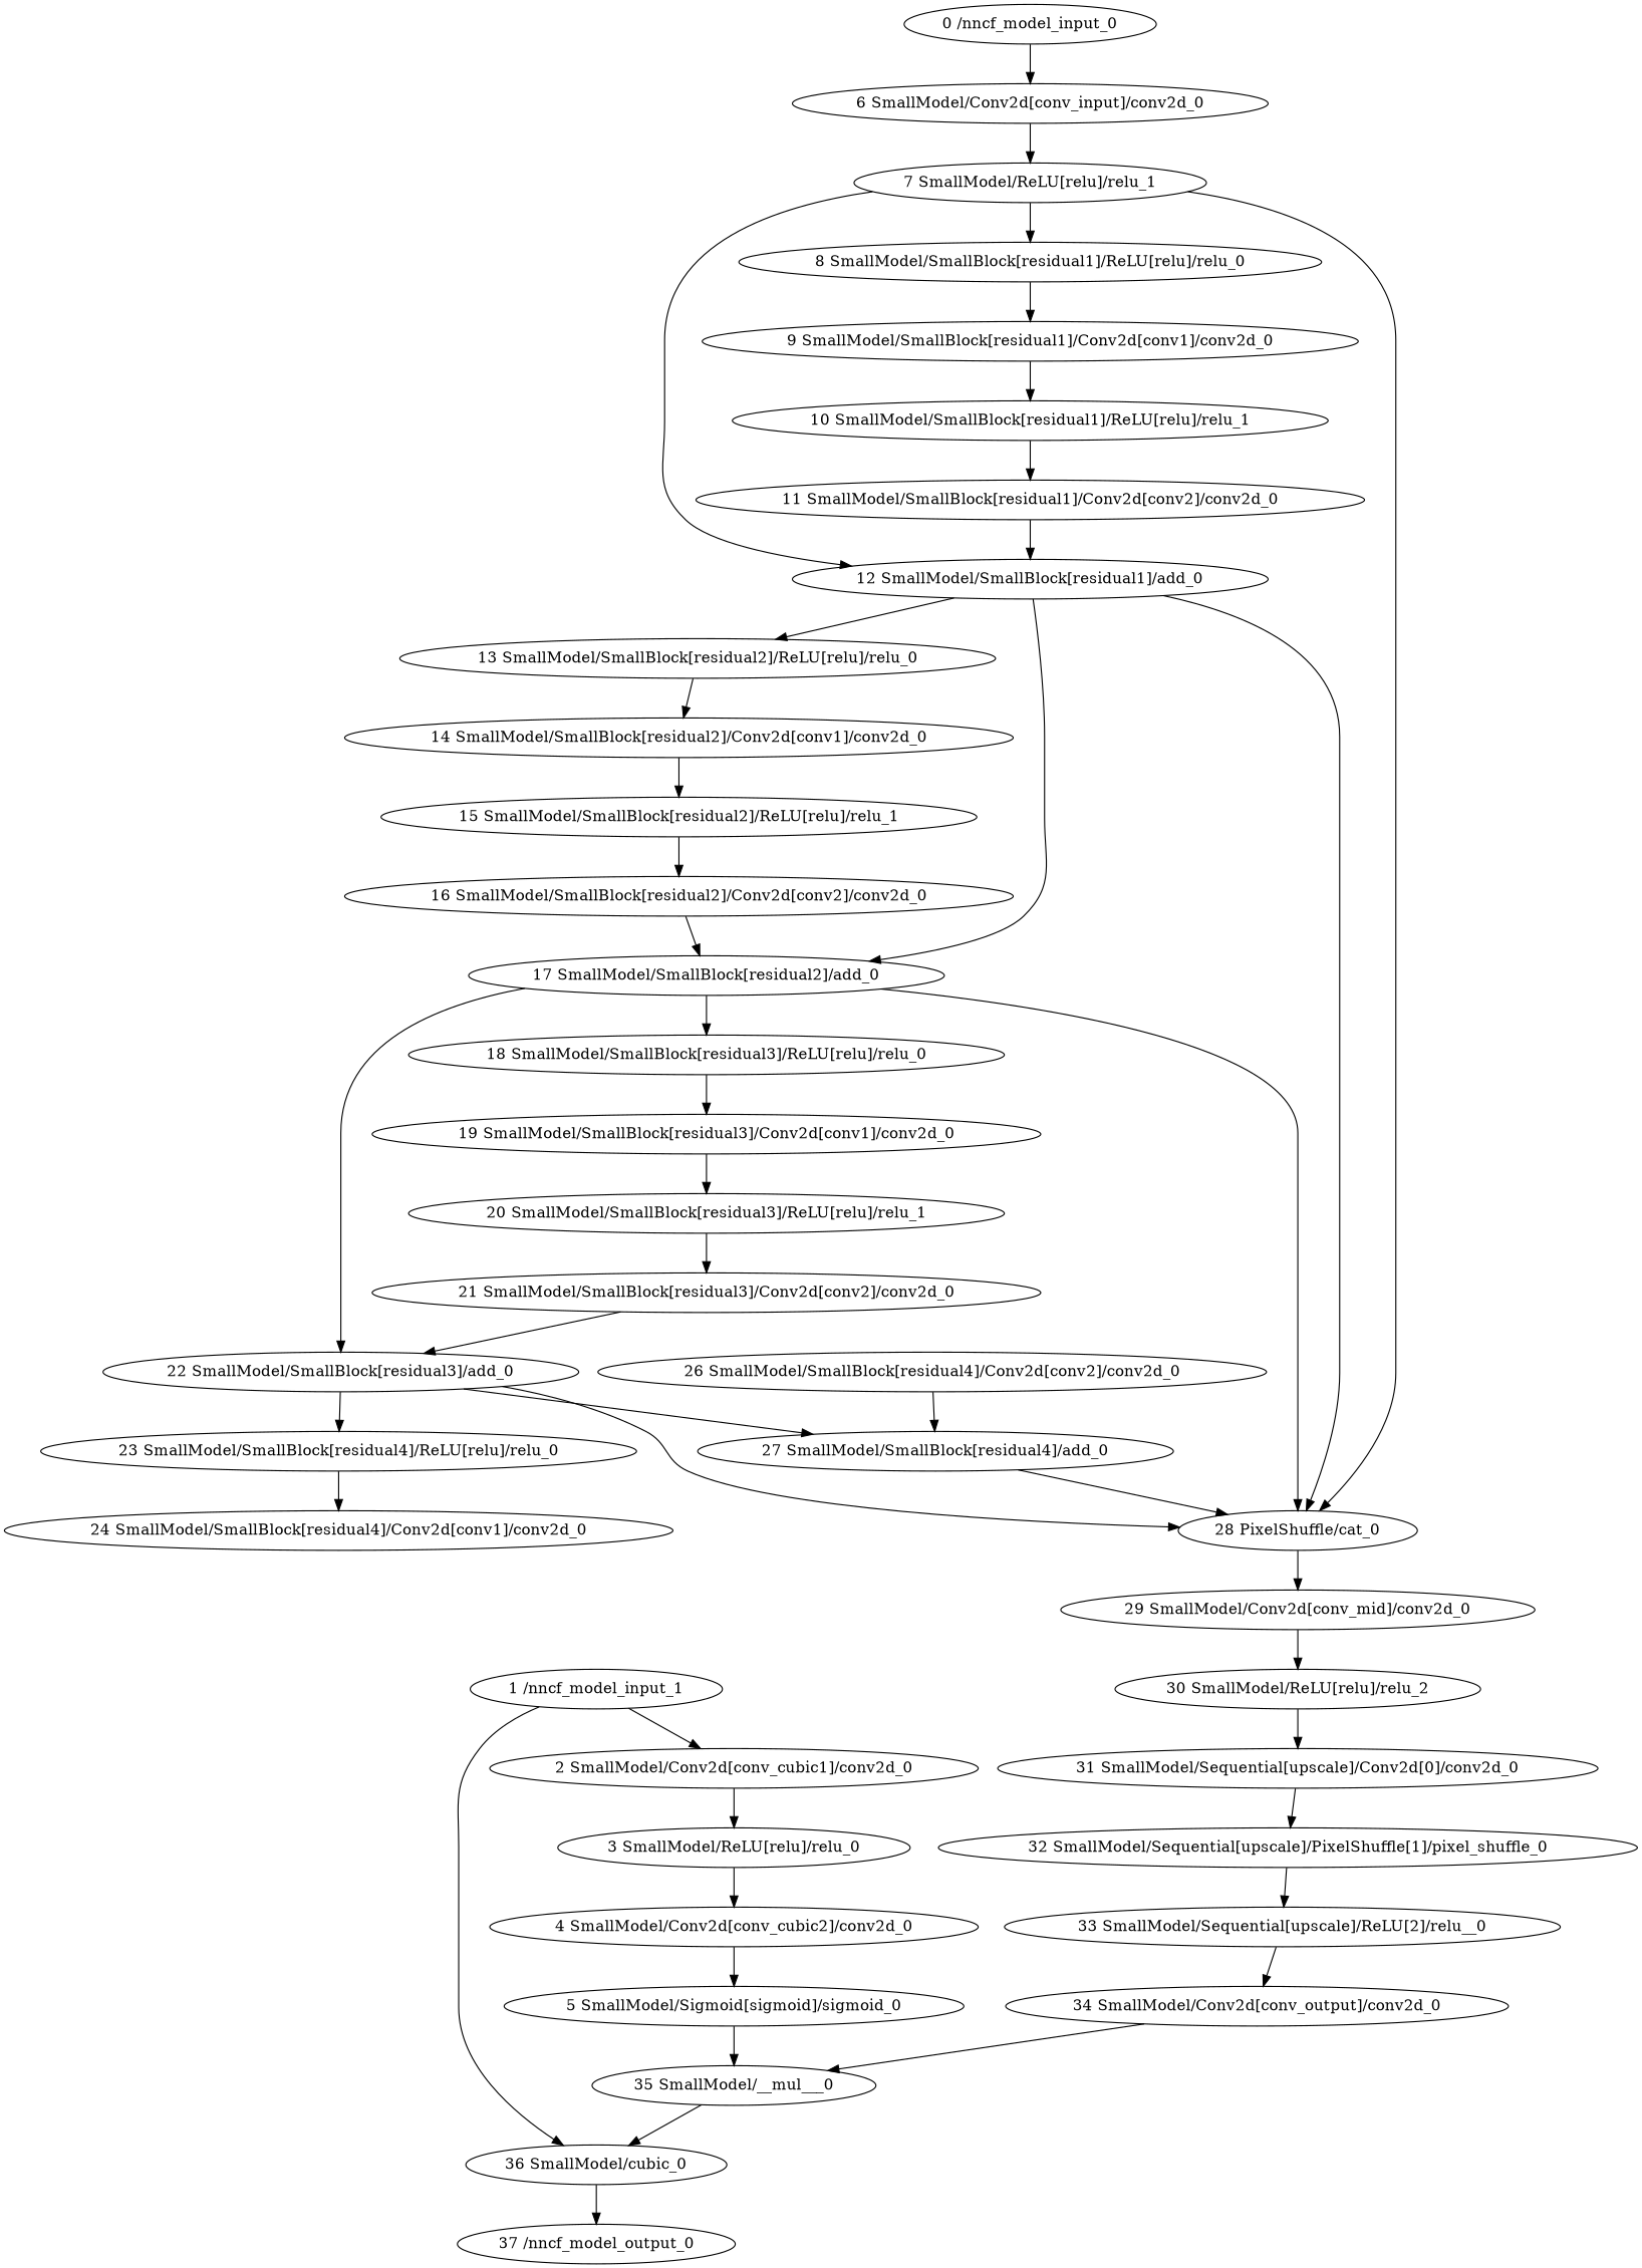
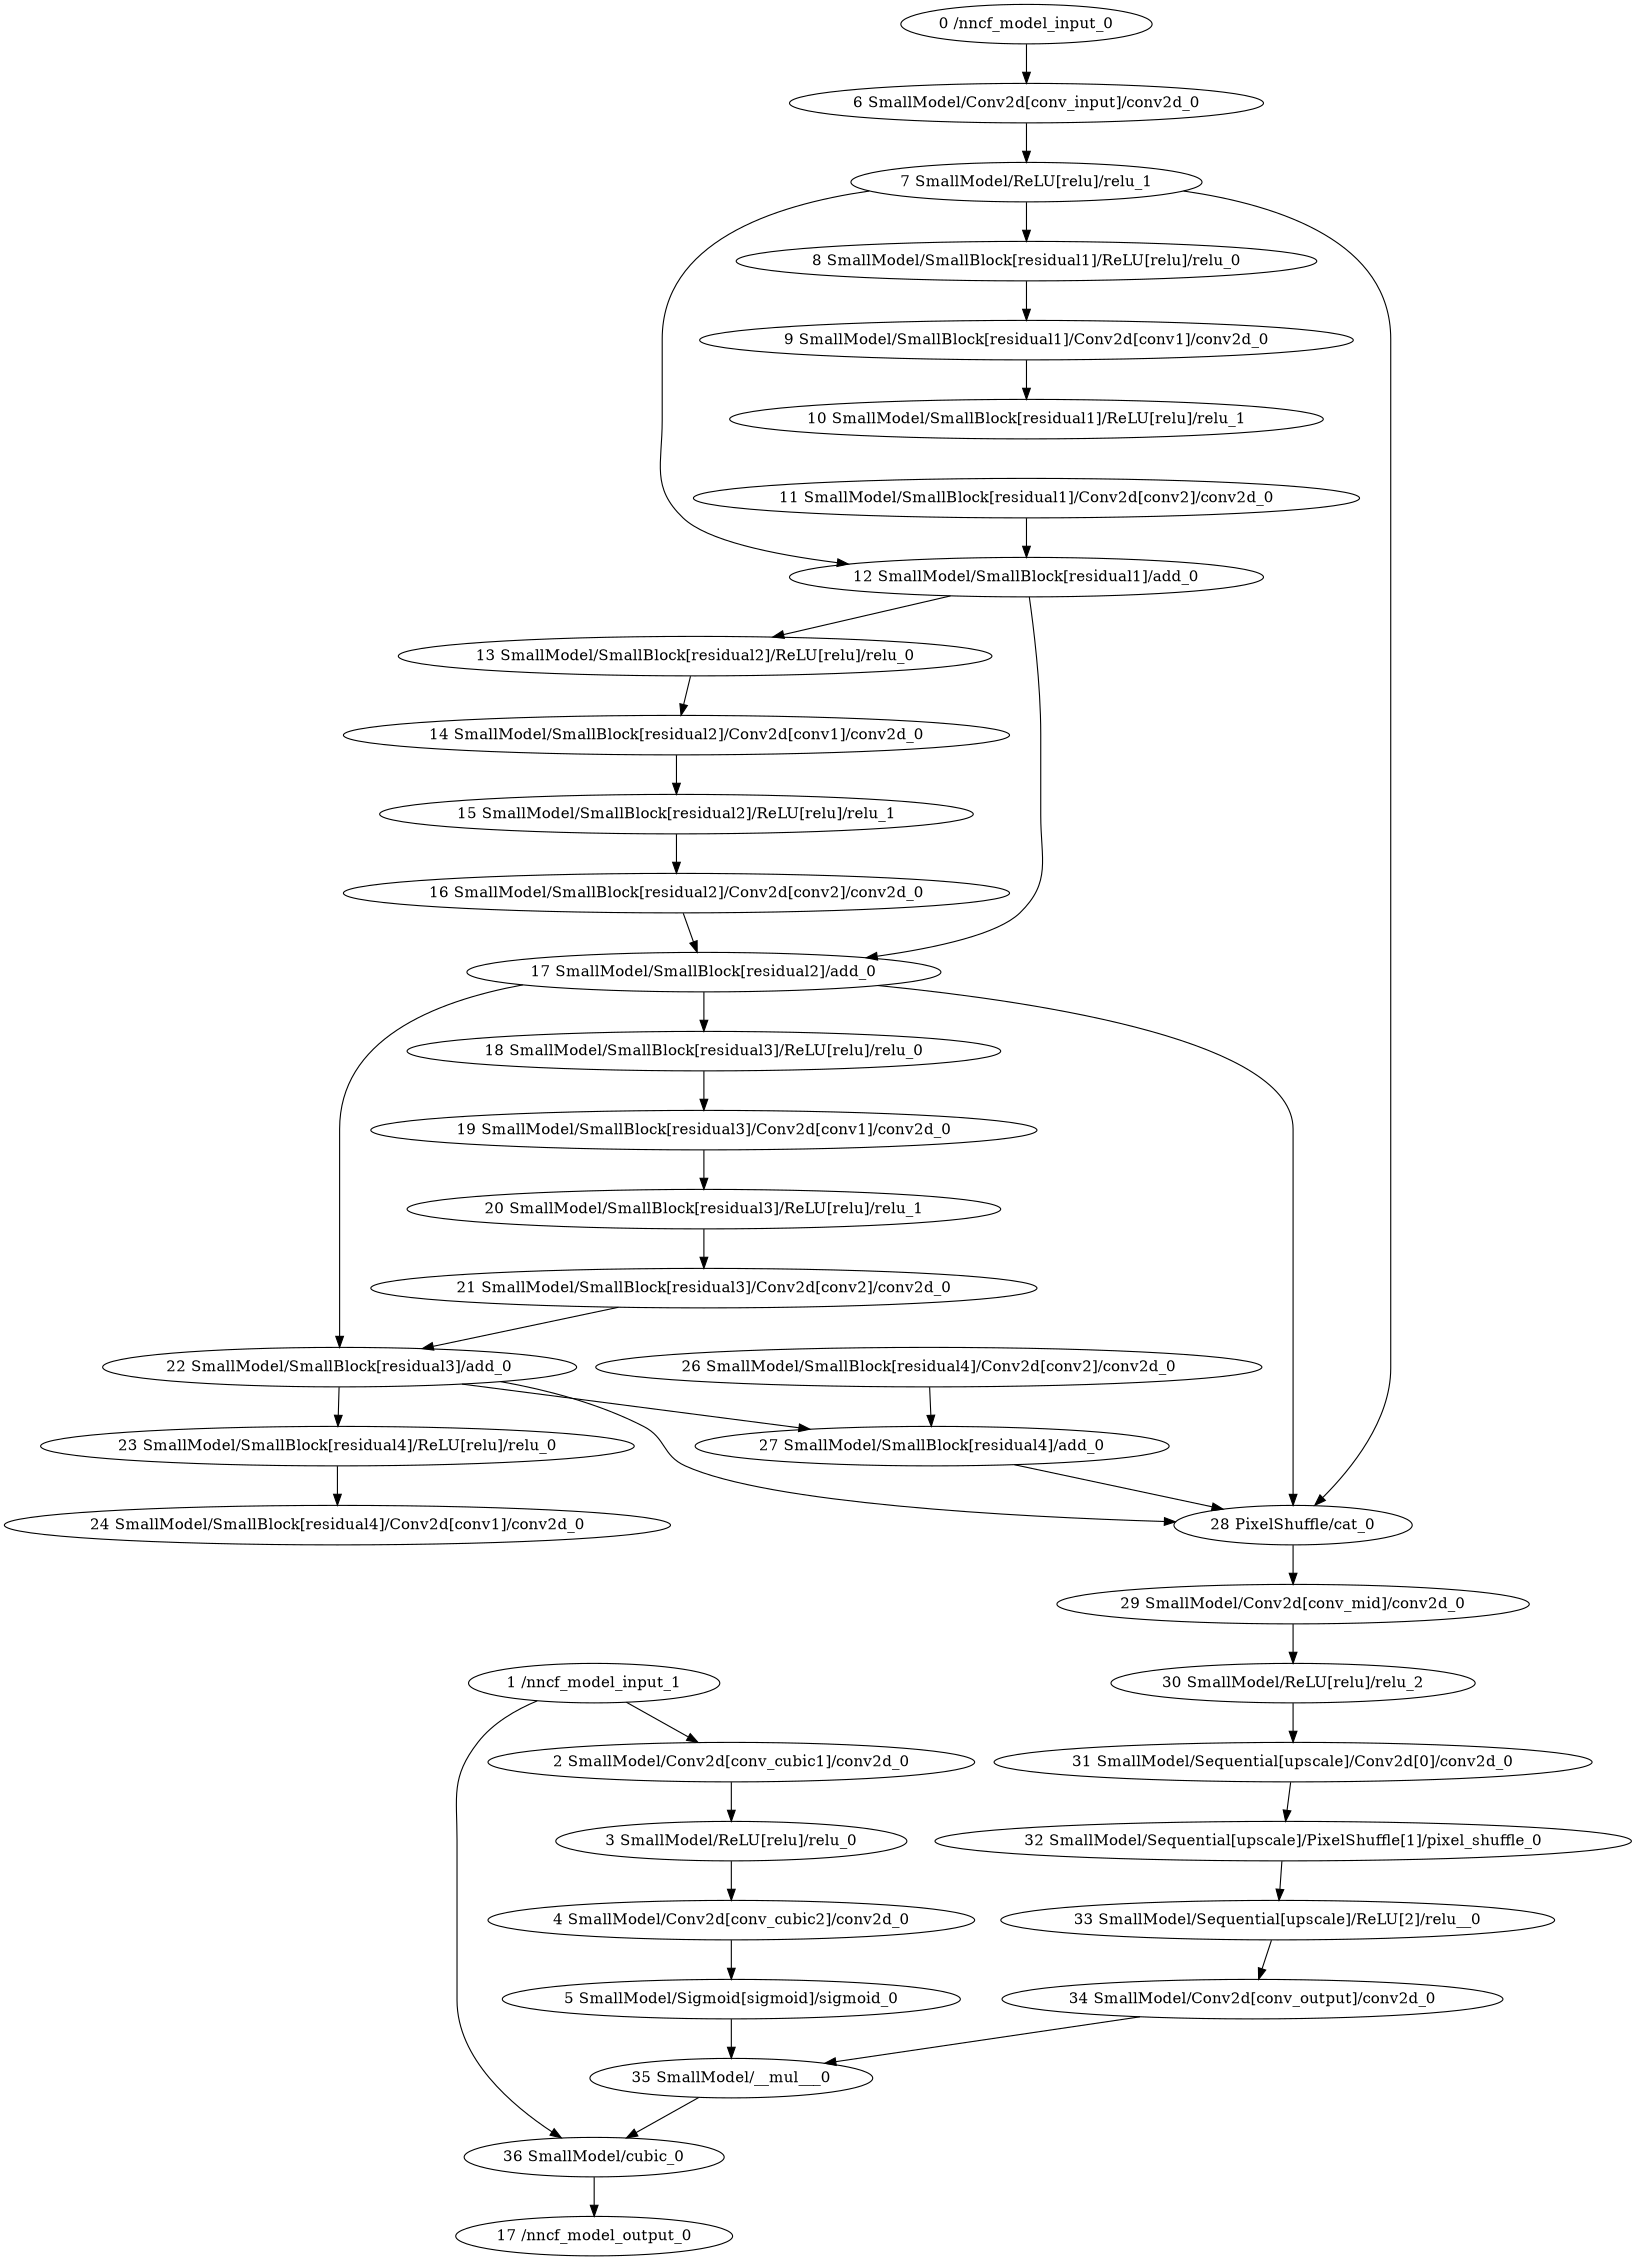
  strict digraph {
    node [type=conv2d]
    "0 /nncf_model_input_0" [type=nncf_model_input]
    "6 SmallModel/Conv2d[conv_input]/conv2d_0"
    "7 SmallModel/ReLU[relu]/relu_1" [type=relu]
    "1 /nncf_model_input_1" [type=nncf_model_input]
    "2 SmallModel/Conv2d[conv_cubic1]/conv2d_0"
    n6 [label="36 SmallModel/cubic_0" type=add]
    "3 SmallModel/ReLU[relu]/relu_0" [type=relu]
-   "37 /nncf_model_output_0" [type=nncf_model_output]
+   "37 /nncf_model_output_0" [type=nncf_model_output label="17 /nncf_model_output_0"]
    "4 SmallModel/Conv2d[conv_cubic2]/conv2d_0"
    "5 SmallModel/Sigmoid[sigmoid]/sigmoid_0" [type=sigmoid]
    "35 SmallModel/__mul___0" [type=__mul__]
    "8 SmallModel/SmallBlock[residual1]/ReLU[relu]/relu_0" [type=relu]
    "12 SmallModel/SmallBlock[residual1]/add_0" [type=add]
    n14 [label="28 PixelShuffle/cat_0" type=cat]
    "9 SmallModel/SmallBlock[residual1]/Conv2d[conv1]/conv2d_0"
    "13 SmallModel/SmallBlock[residual2]/ReLU[relu]/relu_0" [type=relu]
    "17 SmallModel/SmallBlock[residual2]/add_0" [type=add]
    "29 SmallModel/Conv2d[conv_mid]/conv2d_0"
    "10 SmallModel/SmallBlock[residual1]/ReLU[relu]/relu_1" [type=relu]
    "11 SmallModel/SmallBlock[residual1]/Conv2d[conv2]/conv2d_0"
    "14 SmallModel/SmallBlock[residual2]/Conv2d[conv1]/conv2d_0"
    "18 SmallModel/SmallBlock[residual3]/ReLU[relu]/relu_0" [type=relu]
    "22 SmallModel/SmallBlock[residual3]/add_0" [type=add]
    "15 SmallModel/SmallBlock[residual2]/ReLU[relu]/relu_1" [type=relu]
    "16 SmallModel/SmallBlock[residual2]/Conv2d[conv2]/conv2d_0"
    "19 SmallModel/SmallBlock[residual3]/Conv2d[conv1]/conv2d_0"
    "23 SmallModel/SmallBlock[residual4]/ReLU[relu]/relu_0" [type=relu]
    "27 SmallModel/SmallBlock[residual4]/add_0" [type=add]
    "20 SmallModel/SmallBlock[residual3]/ReLU[relu]/relu_1" [type=relu]
    "21 SmallModel/SmallBlock[residual3]/Conv2d[conv2]/conv2d_0"
    "24 SmallModel/SmallBlock[residual4]/Conv2d[conv1]/conv2d_0"
    "26 SmallModel/SmallBlock[residual4]/Conv2d[conv2]/conv2d_0"
    "30 SmallModel/ReLU[relu]/relu_2" [type=relu]
    "31 SmallModel/Sequential[upscale]/Conv2d[0]/conv2d_0"
    "32 SmallModel/Sequential[upscale]/PixelShuffle[1]/pixel_shuffle_0" [type=pixel_shuffle]
    "33 SmallModel/Sequential[upscale]/ReLU[2]/relu__0" [type=relu_]
    "34 SmallModel/Conv2d[conv_output]/conv2d_0"
    "0 /nncf_model_input_0" -> "6 SmallModel/Conv2d[conv_input]/conv2d_0"
    "6 SmallModel/Conv2d[conv_input]/conv2d_0" -> "7 SmallModel/ReLU[relu]/relu_1"
    "7 SmallModel/ReLU[relu]/relu_1" -> "8 SmallModel/SmallBlock[residual1]/ReLU[relu]/relu_0"
    "7 SmallModel/ReLU[relu]/relu_1" -> "12 SmallModel/SmallBlock[residual1]/add_0"
    "7 SmallModel/ReLU[relu]/relu_1" -> n14
    "1 /nncf_model_input_1" -> "2 SmallModel/Conv2d[conv_cubic1]/conv2d_0"
    "1 /nncf_model_input_1" -> n6
    "2 SmallModel/Conv2d[conv_cubic1]/conv2d_0" -> "3 SmallModel/ReLU[relu]/relu_0"
    n6 -> "37 /nncf_model_output_0"
    "3 SmallModel/ReLU[relu]/relu_0" -> "4 SmallModel/Conv2d[conv_cubic2]/conv2d_0"
    "4 SmallModel/Conv2d[conv_cubic2]/conv2d_0" -> "5 SmallModel/Sigmoid[sigmoid]/sigmoid_0"
    "5 SmallModel/Sigmoid[sigmoid]/sigmoid_0" -> "35 SmallModel/__mul___0"
    "35 SmallModel/__mul___0" -> n6
    "8 SmallModel/SmallBlock[residual1]/ReLU[relu]/relu_0" -> "9 SmallModel/SmallBlock[residual1]/Conv2d[conv1]/conv2d_0"
-   "12 SmallModel/SmallBlock[residual1]/add_0" -> n14
    "12 SmallModel/SmallBlock[residual1]/add_0" -> "13 SmallModel/SmallBlock[residual2]/ReLU[relu]/relu_0"
    "12 SmallModel/SmallBlock[residual1]/add_0" -> "17 SmallModel/SmallBlock[residual2]/add_0"
    n14 -> "29 SmallModel/Conv2d[conv_mid]/conv2d_0"
    "9 SmallModel/SmallBlock[residual1]/Conv2d[conv1]/conv2d_0" -> "10 SmallModel/SmallBlock[residual1]/ReLU[relu]/relu_1"
    "13 SmallModel/SmallBlock[residual2]/ReLU[relu]/relu_0" -> "14 SmallModel/SmallBlock[residual2]/Conv2d[conv1]/conv2d_0"
    "17 SmallModel/SmallBlock[residual2]/add_0" -> n14
    "17 SmallModel/SmallBlock[residual2]/add_0" -> "18 SmallModel/SmallBlock[residual3]/ReLU[relu]/relu_0"
    "17 SmallModel/SmallBlock[residual2]/add_0" -> "22 SmallModel/SmallBlock[residual3]/add_0"
    "29 SmallModel/Conv2d[conv_mid]/conv2d_0" -> "30 SmallModel/ReLU[relu]/relu_2"
-   "10 SmallModel/SmallBlock[residual1]/ReLU[relu]/relu_1" -> "11 SmallModel/SmallBlock[residual1]/Conv2d[conv2]/conv2d_0"
    "11 SmallModel/SmallBlock[residual1]/Conv2d[conv2]/conv2d_0" -> "12 SmallModel/SmallBlock[residual1]/add_0"
    "14 SmallModel/SmallBlock[residual2]/Conv2d[conv1]/conv2d_0" -> "15 SmallModel/SmallBlock[residual2]/ReLU[relu]/relu_1"
    "18 SmallModel/SmallBlock[residual3]/ReLU[relu]/relu_0" -> "19 SmallModel/SmallBlock[residual3]/Conv2d[conv1]/conv2d_0"
    "22 SmallModel/SmallBlock[residual3]/add_0" -> n14
    "22 SmallModel/SmallBlock[residual3]/add_0" -> "23 SmallModel/SmallBlock[residual4]/ReLU[relu]/relu_0"
    "22 SmallModel/SmallBlock[residual3]/add_0" -> "27 SmallModel/SmallBlock[residual4]/add_0"
    "15 SmallModel/SmallBlock[residual2]/ReLU[relu]/relu_1" -> "16 SmallModel/SmallBlock[residual2]/Conv2d[conv2]/conv2d_0"
    "16 SmallModel/SmallBlock[residual2]/Conv2d[conv2]/conv2d_0" -> "17 SmallModel/SmallBlock[residual2]/add_0"
    "19 SmallModel/SmallBlock[residual3]/Conv2d[conv1]/conv2d_0" -> "20 SmallModel/SmallBlock[residual3]/ReLU[relu]/relu_1"
    "23 SmallModel/SmallBlock[residual4]/ReLU[relu]/relu_0" -> "24 SmallModel/SmallBlock[residual4]/Conv2d[conv1]/conv2d_0"
    "27 SmallModel/SmallBlock[residual4]/add_0" -> n14
    "20 SmallModel/SmallBlock[residual3]/ReLU[relu]/relu_1" -> "21 SmallModel/SmallBlock[residual3]/Conv2d[conv2]/conv2d_0"
    "21 SmallModel/SmallBlock[residual3]/Conv2d[conv2]/conv2d_0" -> "22 SmallModel/SmallBlock[residual3]/add_0"
    "26 SmallModel/SmallBlock[residual4]/Conv2d[conv2]/conv2d_0" -> "27 SmallModel/SmallBlock[residual4]/add_0"
    "30 SmallModel/ReLU[relu]/relu_2" -> "31 SmallModel/Sequential[upscale]/Conv2d[0]/conv2d_0"
    "31 SmallModel/Sequential[upscale]/Conv2d[0]/conv2d_0" -> "32 SmallModel/Sequential[upscale]/PixelShuffle[1]/pixel_shuffle_0"
    "32 SmallModel/Sequential[upscale]/PixelShuffle[1]/pixel_shuffle_0" -> "33 SmallModel/Sequential[upscale]/ReLU[2]/relu__0"
    "33 SmallModel/Sequential[upscale]/ReLU[2]/relu__0" -> "34 SmallModel/Conv2d[conv_output]/conv2d_0"
    "34 SmallModel/Conv2d[conv_output]/conv2d_0" -> "35 SmallModel/__mul___0"
  }
